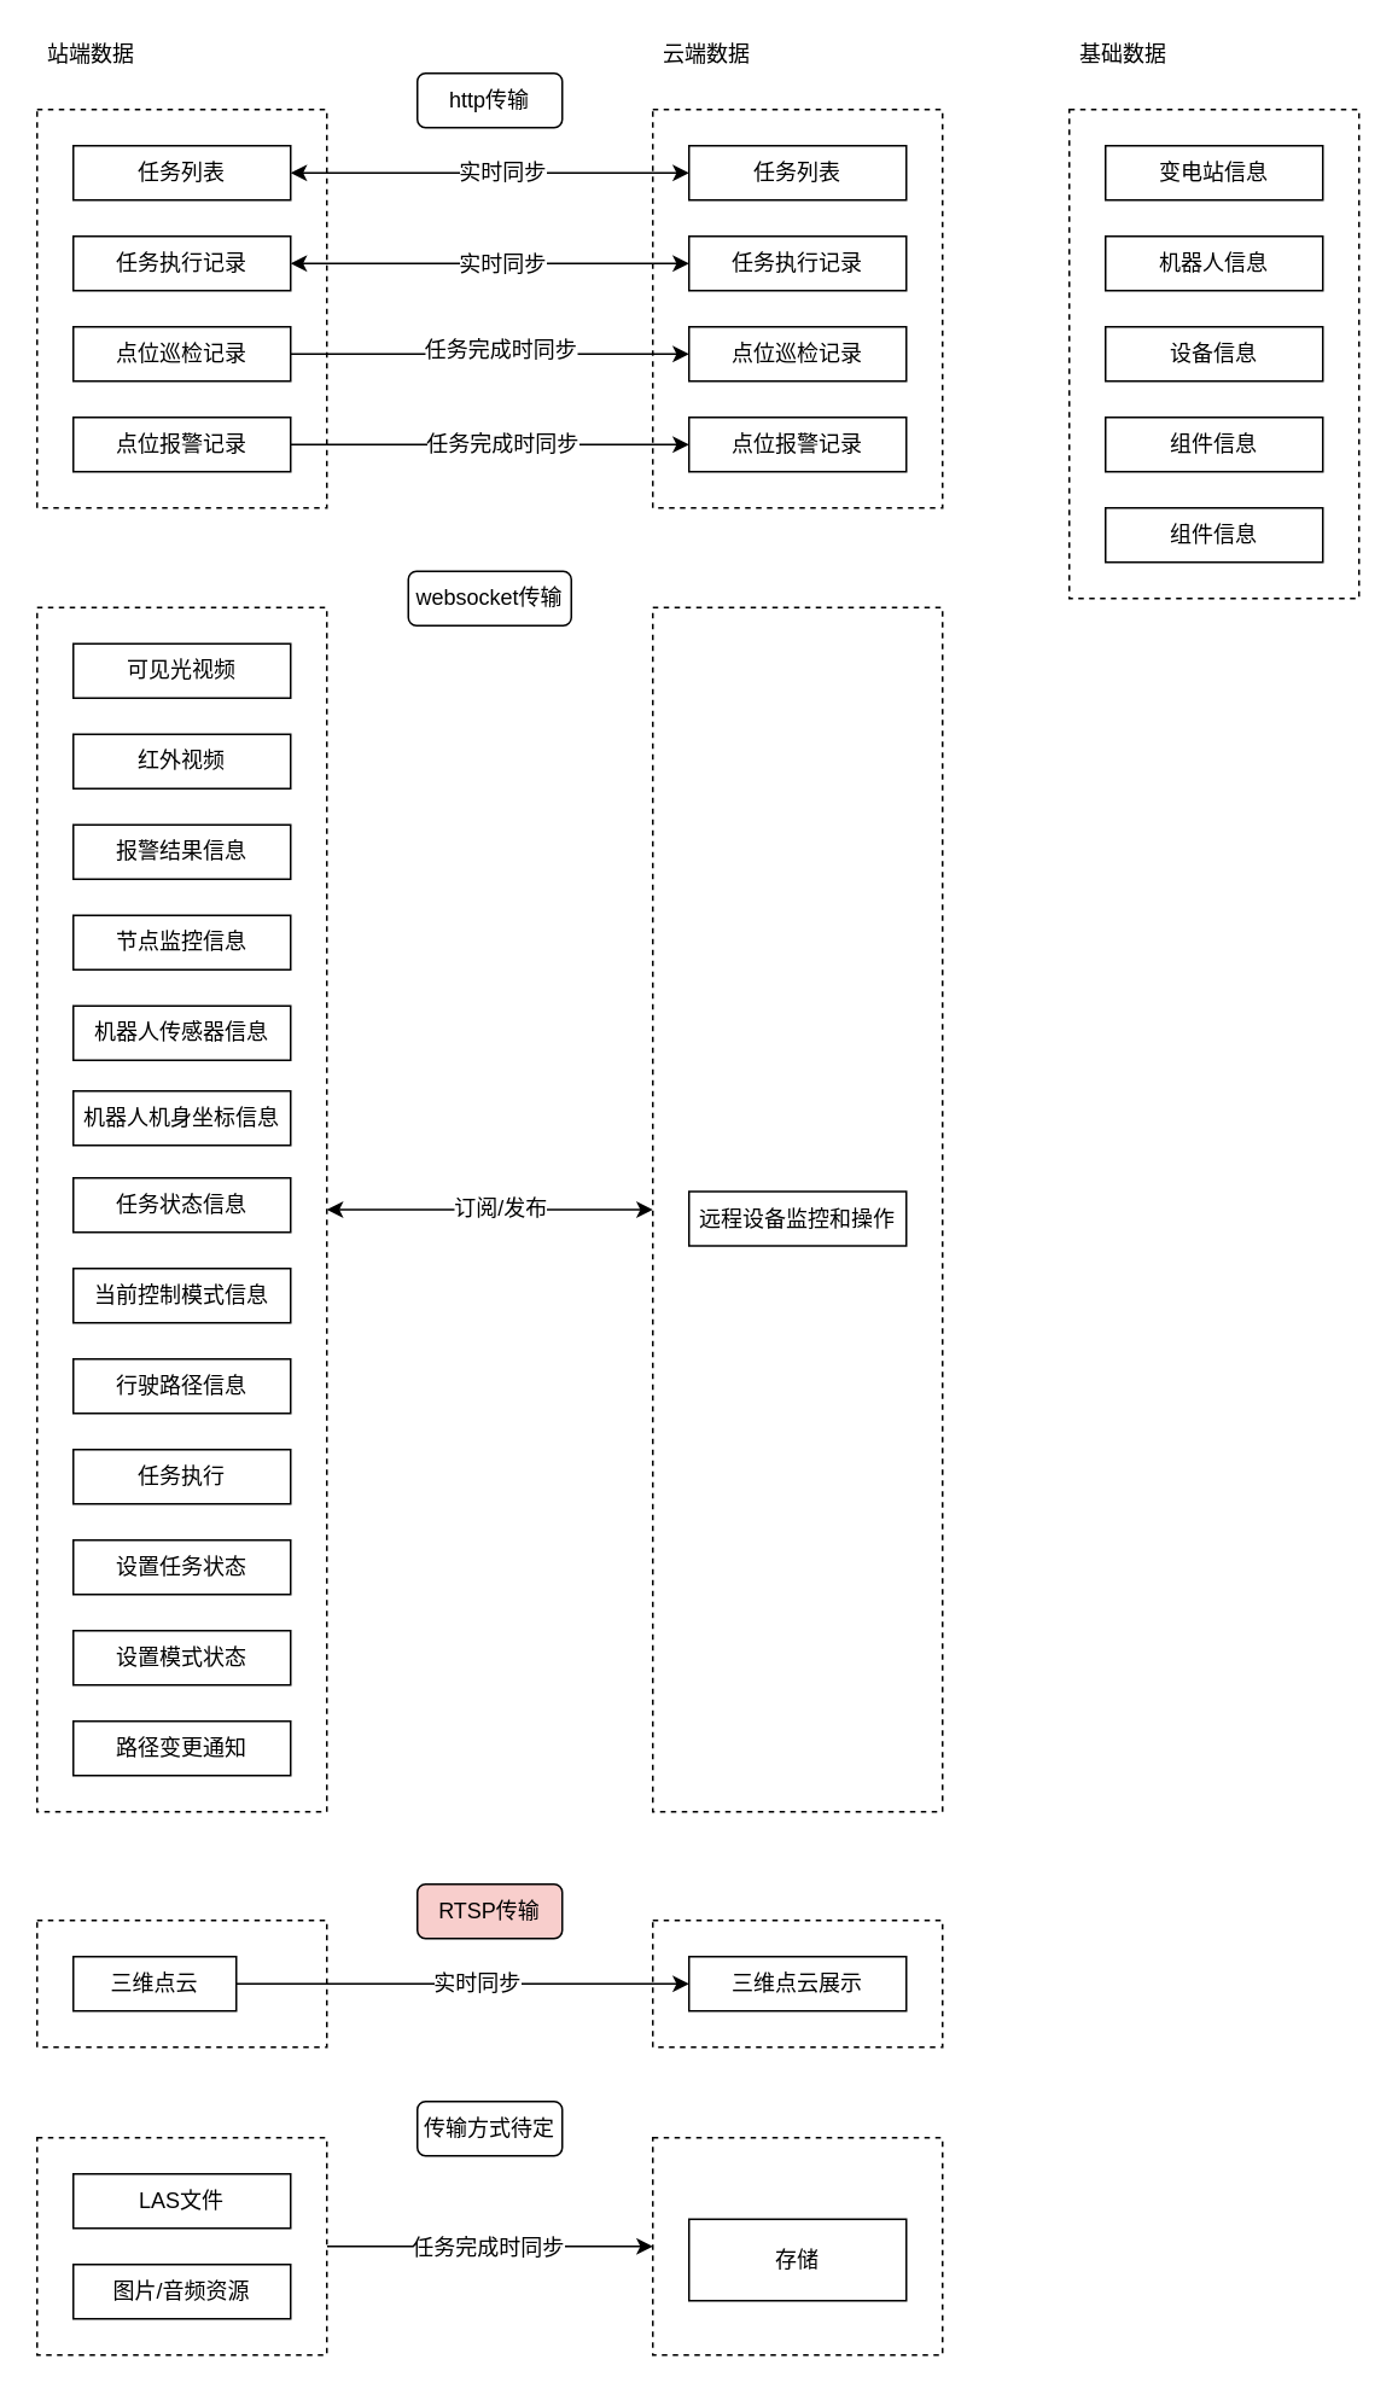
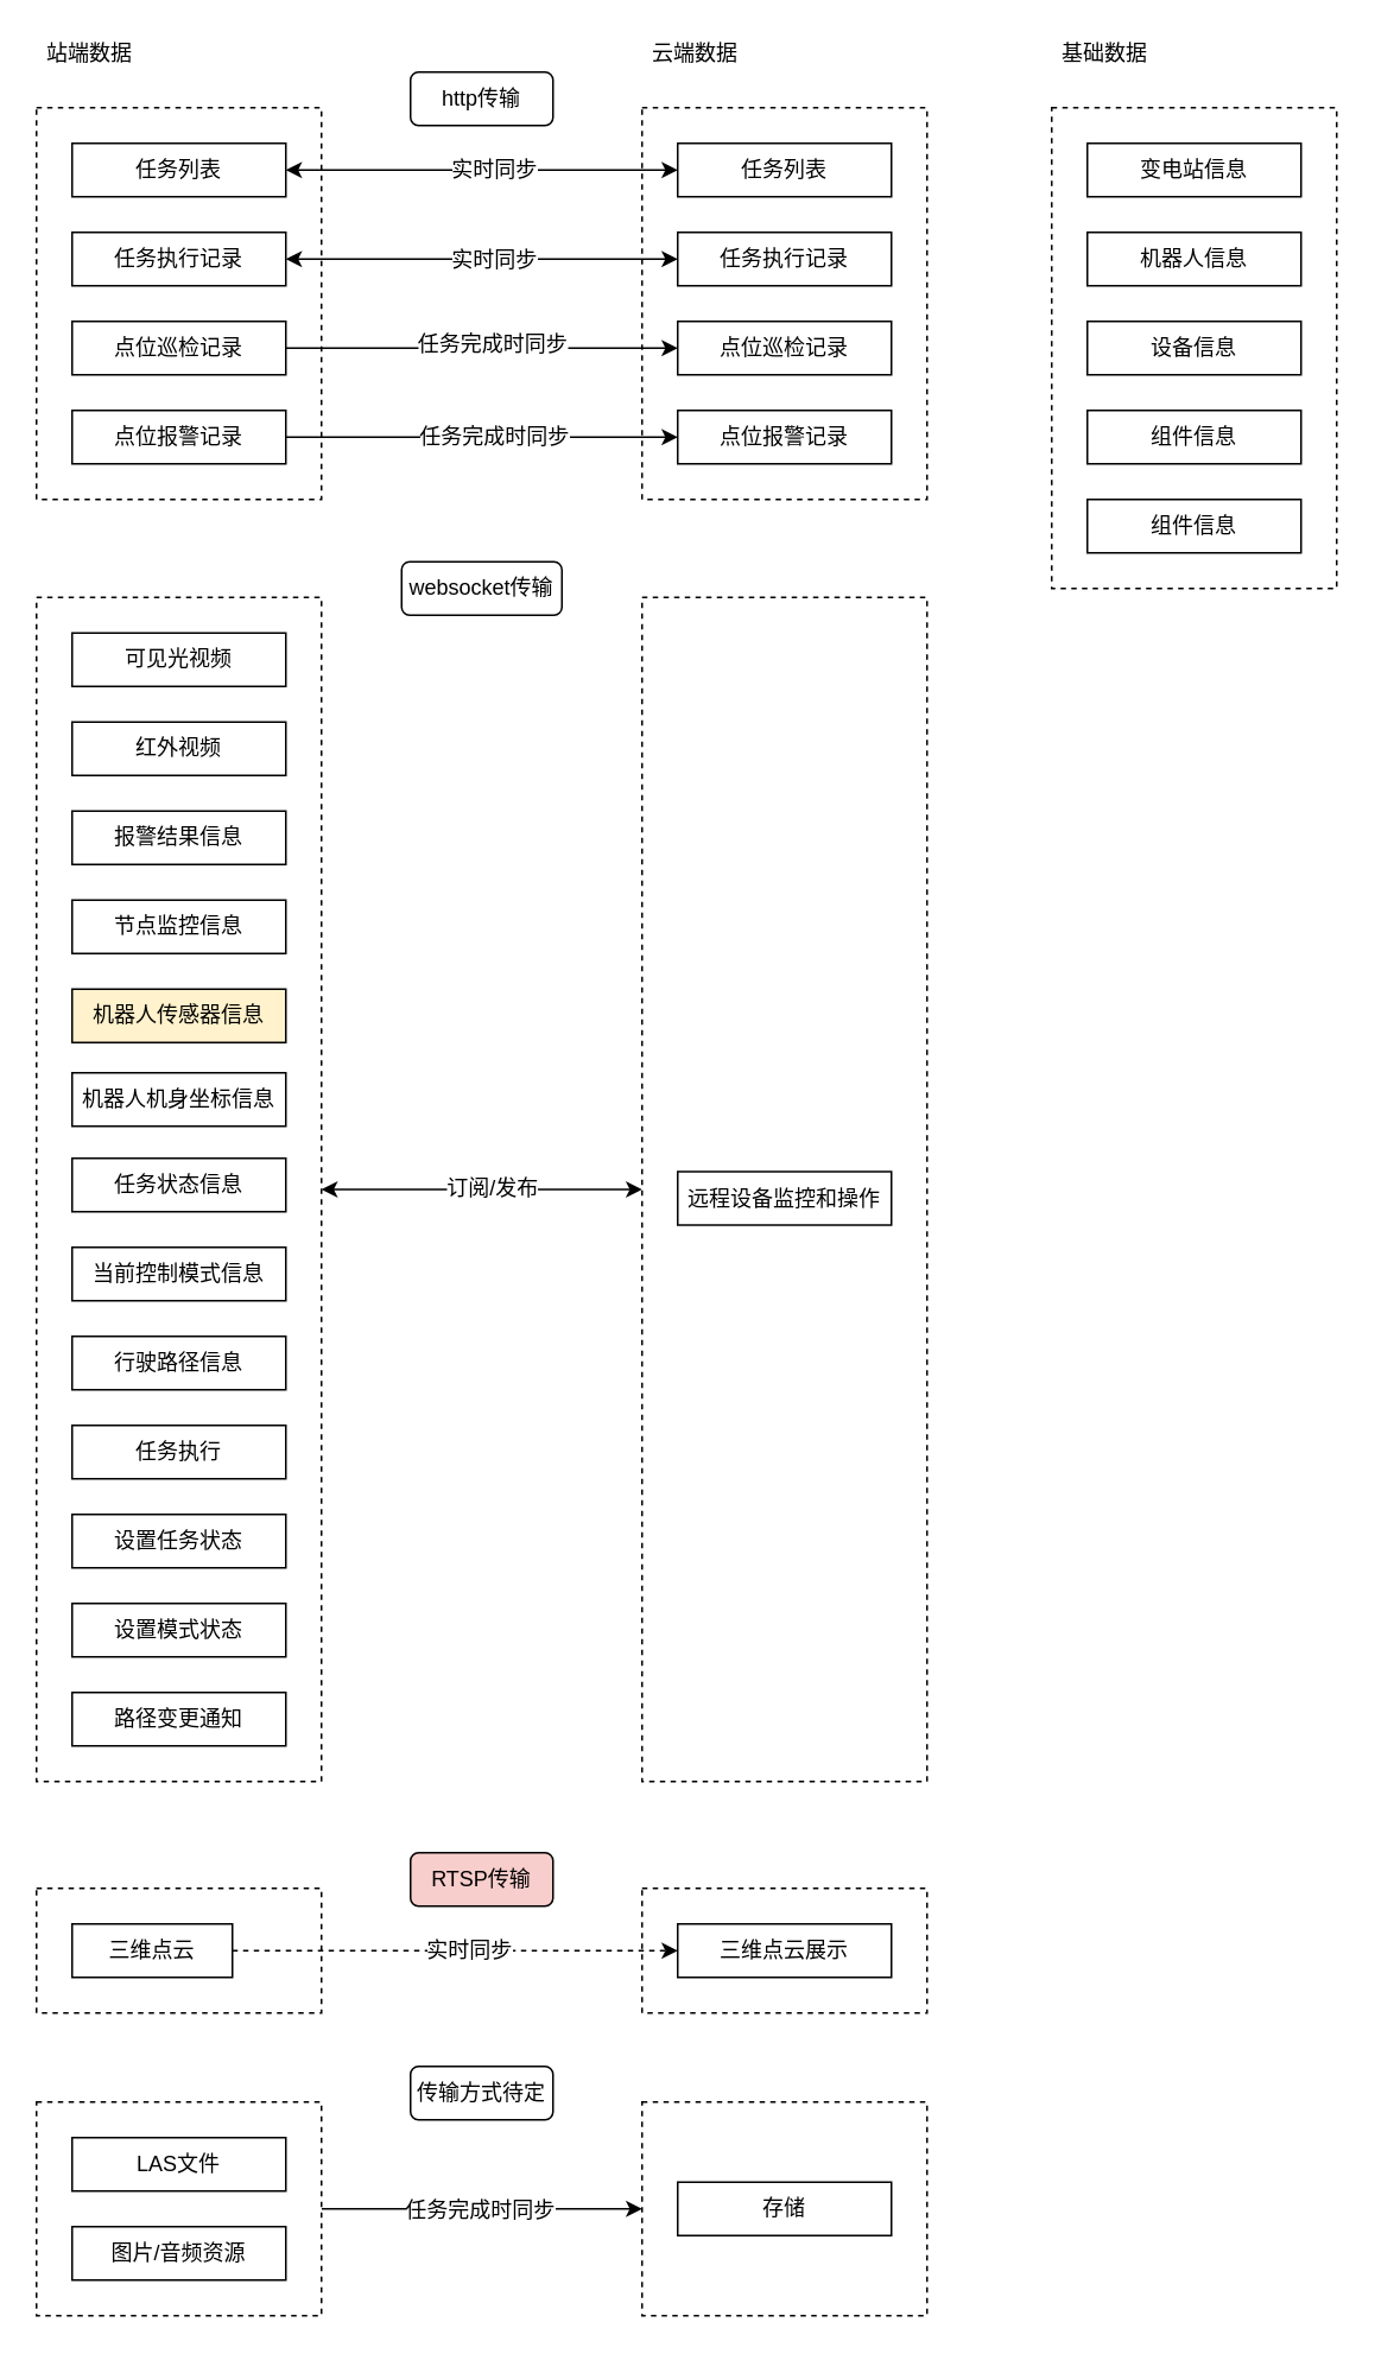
  <mxCell id="0" />
  <mxCell id="1" parent="0" />
  <mxCell id="2" value="" style="rounded=0;whiteSpace=wrap;html=1;dashed=1;" vertex="1" parent="1"><mxGeometry x="590" y="60" width="160" height="270" as="geometry" /></mxCell>
  <mxCell id="3" value="" style="rounded=0;whiteSpace=wrap;html=1;dashed=1;" vertex="1" parent="1"><mxGeometry x="20" y="60" width="160" height="220" as="geometry" /></mxCell>
  <mxCell id="4" value="站端数据" style="text;html=1;strokeColor=none;fillColor=none;align=center;verticalAlign=middle;whiteSpace=wrap;rounded=0;" vertex="1" parent="1"><mxGeometry x="20" y="20" width="60" height="20" as="geometry" /></mxCell>
  <mxCell id="5" value="" style="rounded=0;whiteSpace=wrap;html=1;dashed=1;" vertex="1" parent="1"><mxGeometry x="360" y="60" width="160" height="220" as="geometry" /></mxCell>
  <mxCell id="6" value="云端数据" style="text;html=1;strokeColor=none;fillColor=none;align=center;verticalAlign=middle;whiteSpace=wrap;rounded=0;" vertex="1" parent="1"><mxGeometry x="360" y="20" width="60" height="20" as="geometry" /></mxCell>
  <mxCell id="7" style="edgeStyle=orthogonalEdgeStyle;rounded=0;orthogonalLoop=1;jettySize=auto;html=1;exitX=1;exitY=0.5;exitDx=0;exitDy=0;entryX=0;entryY=0.5;entryDx=0;entryDy=0;startArrow=classic;startFill=1;" edge="1" parent="1" source="9" target="10"><mxGeometry relative="1" as="geometry" /></mxCell>
  <mxCell id="8" value="实时同步" style="text;html=1;align=center;verticalAlign=middle;resizable=0;points=[];labelBackgroundColor=#ffffff;" vertex="1" connectable="0" parent="7"><mxGeometry x="0.054" y="1" relative="1" as="geometry"><mxPoint as="offset" /></mxGeometry></mxCell>
  <mxCell id="9" value="任务列表" style="rounded=0;whiteSpace=wrap;html=1;" vertex="1" parent="1"><mxGeometry x="40" y="80" width="120" height="30" as="geometry" /></mxCell>
  <mxCell id="10" value="任务列表" style="rounded=0;whiteSpace=wrap;html=1;" vertex="1" parent="1"><mxGeometry x="380" y="80" width="120" height="30" as="geometry" /></mxCell>
  <mxCell id="11" style="edgeStyle=orthogonalEdgeStyle;rounded=0;orthogonalLoop=1;jettySize=auto;html=1;exitX=1;exitY=0.5;exitDx=0;exitDy=0;entryX=0;entryY=0.5;entryDx=0;entryDy=0;startArrow=classic;startFill=1;" edge="1" parent="1" source="13" target="14"><mxGeometry relative="1" as="geometry" /></mxCell>
  <mxCell id="12" value="实时同步" style="text;html=1;align=center;verticalAlign=middle;resizable=0;points=[];labelBackgroundColor=#ffffff;" vertex="1" connectable="0" parent="11"><mxGeometry x="0.027" relative="1" as="geometry"><mxPoint x="3" as="offset" /></mxGeometry></mxCell>
  <mxCell id="13" value="任务执行记录" style="rounded=0;whiteSpace=wrap;html=1;" vertex="1" parent="1"><mxGeometry x="40" y="130" width="120" height="30" as="geometry" /></mxCell>
  <mxCell id="14" value="任务执行记录" style="rounded=0;whiteSpace=wrap;html=1;" vertex="1" parent="1"><mxGeometry x="380" y="130" width="120" height="30" as="geometry" /></mxCell>
  <mxCell id="15" value="变电站信息" style="rounded=0;whiteSpace=wrap;html=1;" vertex="1" parent="1"><mxGeometry x="610" y="80" width="120" height="30" as="geometry" /></mxCell>
  <mxCell id="16" value="机器人信息" style="rounded=0;whiteSpace=wrap;html=1;" vertex="1" parent="1"><mxGeometry x="610" y="130" width="120" height="30" as="geometry" /></mxCell>
  <mxCell id="17" style="edgeStyle=orthogonalEdgeStyle;rounded=0;orthogonalLoop=1;jettySize=auto;html=1;exitX=1;exitY=0.5;exitDx=0;exitDy=0;entryX=0;entryY=0.5;entryDx=0;entryDy=0;startArrow=none;startFill=0;" edge="1" parent="1" source="19" target="20"><mxGeometry relative="1" as="geometry" /></mxCell>
  <mxCell id="18" value="任务完成时同步" style="text;html=1;align=center;verticalAlign=middle;resizable=0;points=[];labelBackgroundColor=#ffffff;" vertex="1" connectable="0" parent="17"><mxGeometry x="0.027" y="3" relative="1" as="geometry"><mxPoint x="2" as="offset" /></mxGeometry></mxCell>
  <mxCell id="19" value="点位巡检记录" style="rounded=0;whiteSpace=wrap;html=1;" vertex="1" parent="1"><mxGeometry x="40" y="180" width="120" height="30" as="geometry" /></mxCell>
  <mxCell id="20" value="点位巡检记录" style="rounded=0;whiteSpace=wrap;html=1;" vertex="1" parent="1"><mxGeometry x="380" y="180" width="120" height="30" as="geometry" /></mxCell>
  <mxCell id="21" style="edgeStyle=orthogonalEdgeStyle;rounded=0;orthogonalLoop=1;jettySize=auto;html=1;exitX=1;exitY=0.5;exitDx=0;exitDy=0;entryX=0;entryY=0.5;entryDx=0;entryDy=0;startArrow=none;startFill=0;" edge="1" parent="1" source="23" target="24"><mxGeometry relative="1" as="geometry" /></mxCell>
  <mxCell id="22" value="任务完成时同步" style="text;html=1;align=center;verticalAlign=middle;resizable=0;points=[];labelBackgroundColor=#ffffff;" vertex="1" connectable="0" parent="21"><mxGeometry x="0.054" y="1" relative="1" as="geometry"><mxPoint as="offset" /></mxGeometry></mxCell>
  <mxCell id="23" value="点位报警记录" style="rounded=0;whiteSpace=wrap;html=1;" vertex="1" parent="1"><mxGeometry x="40" y="230" width="120" height="30" as="geometry" /></mxCell>
  <mxCell id="24" value="点位报警记录" style="rounded=0;whiteSpace=wrap;html=1;" vertex="1" parent="1"><mxGeometry x="380" y="230" width="120" height="30" as="geometry" /></mxCell>
  <mxCell id="25" value="设备信息" style="rounded=0;whiteSpace=wrap;html=1;" vertex="1" parent="1"><mxGeometry x="610" y="180" width="120" height="30" as="geometry" /></mxCell>
  <mxCell id="26" value="组件信息" style="rounded=0;whiteSpace=wrap;html=1;" vertex="1" parent="1"><mxGeometry x="610" y="230" width="120" height="30" as="geometry" /></mxCell>
  <mxCell id="27" value="基础数据" style="text;html=1;strokeColor=none;fillColor=none;align=center;verticalAlign=middle;whiteSpace=wrap;rounded=0;dashed=1;" vertex="1" parent="1"><mxGeometry x="590" y="20" width="60" height="20" as="geometry" /></mxCell>
  <mxCell id="28" value="http传输" style="rounded=1;whiteSpace=wrap;html=1;" vertex="1" parent="1"><mxGeometry x="230" y="40" width="80" height="30" as="geometry" /></mxCell>
  <mxCell id="29" style="edgeStyle=orthogonalEdgeStyle;rounded=0;orthogonalLoop=1;jettySize=auto;html=1;exitX=1;exitY=0.5;exitDx=0;exitDy=0;startArrow=classic;startFill=1;" edge="1" parent="1" source="31" target="32"><mxGeometry relative="1" as="geometry" /></mxCell>
  <mxCell id="30" value="订阅/发布" style="text;html=1;align=center;verticalAlign=middle;resizable=0;points=[];labelBackgroundColor=#ffffff;" vertex="1" connectable="0" parent="29"><mxGeometry x="0.056" y="1" relative="1" as="geometry"><mxPoint as="offset" /></mxGeometry></mxCell>
  <mxCell id="31" value="" style="rounded=0;whiteSpace=wrap;html=1;dashed=1;" vertex="1" parent="1"><mxGeometry x="20" y="335" width="160" height="665" as="geometry" /></mxCell>
  <mxCell id="32" value="" style="rounded=0;whiteSpace=wrap;html=1;dashed=1;" vertex="1" parent="1"><mxGeometry x="360" y="335" width="160" height="665" as="geometry" /></mxCell>
  <mxCell id="33" value="可见光视频" style="rounded=0;whiteSpace=wrap;html=1;" vertex="1" parent="1"><mxGeometry x="40" y="355" width="120" height="30" as="geometry" /></mxCell>
  <mxCell id="34" value="远程设备监控和操作" style="rounded=0;whiteSpace=wrap;html=1;" vertex="1" parent="1"><mxGeometry x="380" y="657.5" width="120" height="30" as="geometry" /></mxCell>
  <mxCell id="35" value="红外视频" style="rounded=0;whiteSpace=wrap;html=1;" vertex="1" parent="1"><mxGeometry x="40" y="405" width="120" height="30" as="geometry" /></mxCell>
  <mxCell id="36" value="报警结果信息" style="rounded=0;whiteSpace=wrap;html=1;" vertex="1" parent="1"><mxGeometry x="40" y="455" width="120" height="30" as="geometry" /></mxCell>
  <mxCell id="37" value="节点监控信息" style="rounded=0;whiteSpace=wrap;html=1;" vertex="1" parent="1"><mxGeometry x="40" y="505" width="120" height="30" as="geometry" /></mxCell>
  <mxCell id="38" value="websocket传输" style="rounded=1;whiteSpace=wrap;html=1;" vertex="1" parent="1"><mxGeometry x="225" y="315" width="90" height="30" as="geometry" /></mxCell>
- <mxCell id="39" value="机器人传感器信息" style="rounded=0;whiteSpace=wrap;html=1;" vertex="1" parent="1"><mxGeometry x="40" y="555" width="120" height="30" as="geometry" /></mxCell>
+ <mxCell id="39" value="机器人传感器信息" style="rounded=0;whiteSpace=wrap;html=1;fillColor=#fff2cc;" vertex="1" parent="1"><mxGeometry x="40" y="555" width="120" height="30" as="geometry" /></mxCell>
  <mxCell id="40" value="机器人机身坐标信息" style="rounded=0;whiteSpace=wrap;html=1;" vertex="1" parent="1"><mxGeometry x="40" y="602" width="120" height="30" as="geometry" /></mxCell>
  <mxCell id="41" value="任务状态信息" style="rounded=0;whiteSpace=wrap;html=1;" vertex="1" parent="1"><mxGeometry x="40" y="650" width="120" height="30" as="geometry" /></mxCell>
  <mxCell id="42" value="当前控制模式信息" style="rounded=0;whiteSpace=wrap;html=1;" vertex="1" parent="1"><mxGeometry x="40" y="700" width="120" height="30" as="geometry" /></mxCell>
  <mxCell id="43" value="行驶路径信息" style="rounded=0;whiteSpace=wrap;html=1;" vertex="1" parent="1"><mxGeometry x="40" y="750" width="120" height="30" as="geometry" /></mxCell>
  <mxCell id="44" value="任务执行" style="rounded=0;whiteSpace=wrap;html=1;" vertex="1" parent="1"><mxGeometry x="40" y="800" width="120" height="30" as="geometry" /></mxCell>
  <mxCell id="45" value="设置任务状态" style="rounded=0;whiteSpace=wrap;html=1;" vertex="1" parent="1"><mxGeometry x="40" y="850" width="120" height="30" as="geometry" /></mxCell>
  <mxCell id="46" value="设置模式状态" style="rounded=0;whiteSpace=wrap;html=1;" vertex="1" parent="1"><mxGeometry x="40" y="900" width="120" height="30" as="geometry" /></mxCell>
  <mxCell id="47" value="路径变更通知" style="rounded=0;whiteSpace=wrap;html=1;" vertex="1" parent="1"><mxGeometry x="40" y="950" width="120" height="30" as="geometry" /></mxCell>
  <mxCell id="48" value="" style="rounded=0;whiteSpace=wrap;html=1;dashed=1;" vertex="1" parent="1"><mxGeometry x="20" y="1060" width="160" height="70" as="geometry" /></mxCell>
  <mxCell id="49" value="" style="rounded=0;whiteSpace=wrap;html=1;dashed=1;" vertex="1" parent="1"><mxGeometry x="360" y="1060" width="160" height="70" as="geometry" /></mxCell>
- <mxCell id="50" style="edgeStyle=orthogonalEdgeStyle;rounded=0;orthogonalLoop=1;jettySize=auto;html=1;exitX=1;exitY=0.5;exitDx=0;exitDy=0;entryX=0;entryY=0.5;entryDx=0;entryDy=0;startArrow=none;startFill=0;" edge="1" parent="1" source="52" target="53"><mxGeometry relative="1" as="geometry" /></mxCell>
+ <mxCell id="50" style="edgeStyle=orthogonalEdgeStyle;rounded=0;orthogonalLoop=1;jettySize=auto;html=1;exitX=1;exitY=0.5;exitDx=0;exitDy=0;entryX=0;entryY=0.5;entryDx=0;entryDy=0;startArrow=none;startFill=0;dashed=1;" edge="1" parent="1" source="52" target="53"><mxGeometry relative="1" as="geometry" /></mxCell>
  <mxCell id="51" value="实时同步" style="text;html=1;align=center;verticalAlign=middle;resizable=0;points=[];labelBackgroundColor=#ffffff;" vertex="1" connectable="0" parent="50"><mxGeometry x="0.054" y="1" relative="1" as="geometry"><mxPoint as="offset" /></mxGeometry></mxCell>
  <mxCell id="52" value="三维点云" style="rounded=0;whiteSpace=wrap;html=1;" vertex="1" parent="1"><mxGeometry x="40" y="1080" width="90" height="30" as="geometry" /></mxCell>
  <mxCell id="53" value="三维点云展示" style="rounded=0;whiteSpace=wrap;html=1;" vertex="1" parent="1"><mxGeometry x="380" y="1080" width="120" height="30" as="geometry" /></mxCell>
  <mxCell id="54" value="RTSP传输" style="rounded=1;whiteSpace=wrap;html=1;fillColor=#f8cecc;" vertex="1" parent="1"><mxGeometry x="230" y="1040" width="80" height="30" as="geometry" /></mxCell>
  <mxCell id="55" style="edgeStyle=orthogonalEdgeStyle;rounded=0;orthogonalLoop=1;jettySize=auto;html=1;exitX=1;exitY=0.5;exitDx=0;exitDy=0;entryX=0;entryY=0.5;entryDx=0;entryDy=0;startArrow=none;startFill=0;" edge="1" parent="1" source="57" target="58"><mxGeometry relative="1" as="geometry" /></mxCell>
  <mxCell id="56" value="任务完成时同步" style="text;html=1;align=center;verticalAlign=middle;resizable=0;points=[];labelBackgroundColor=#ffffff;" vertex="1" connectable="0" parent="55"><mxGeometry x="-0.022" relative="1" as="geometry"><mxPoint as="offset" /></mxGeometry></mxCell>
  <mxCell id="57" value="" style="rounded=0;whiteSpace=wrap;html=1;dashed=1;" vertex="1" parent="1"><mxGeometry x="20" y="1180" width="160" height="120" as="geometry" /></mxCell>
  <mxCell id="58" value="" style="rounded=0;whiteSpace=wrap;html=1;dashed=1;" vertex="1" parent="1"><mxGeometry x="360" y="1180" width="160" height="120" as="geometry" /></mxCell>
  <mxCell id="59" value="LAS文件" style="rounded=0;whiteSpace=wrap;html=1;" vertex="1" parent="1"><mxGeometry x="40" y="1200" width="120" height="30" as="geometry" /></mxCell>
- <mxCell id="60" value="存储" style="rounded=0;whiteSpace=wrap;html=1;" vertex="1" parent="1"><mxGeometry x="380" y="1225" width="120" height="45" as="geometry" /></mxCell>
+ <mxCell id="60" value="存储" style="rounded=0;whiteSpace=wrap;html=1;" vertex="1" parent="1"><mxGeometry x="380" y="1225" width="120" height="30" as="geometry" /></mxCell>
  <mxCell id="61" value="传输方式待定" style="rounded=1;whiteSpace=wrap;html=1;" vertex="1" parent="1"><mxGeometry x="230" y="1160" width="80" height="30" as="geometry" /></mxCell>
  <mxCell id="62" value="图片/音频资源" style="rounded=0;whiteSpace=wrap;html=1;" vertex="1" parent="1"><mxGeometry x="40" y="1250" width="120" height="30" as="geometry" /></mxCell>
  <mxCell id="63" value="组件信息" style="rounded=0;whiteSpace=wrap;html=1;" vertex="1" parent="1"><mxGeometry x="610" y="280" width="120" height="30" as="geometry" /></mxCell>
